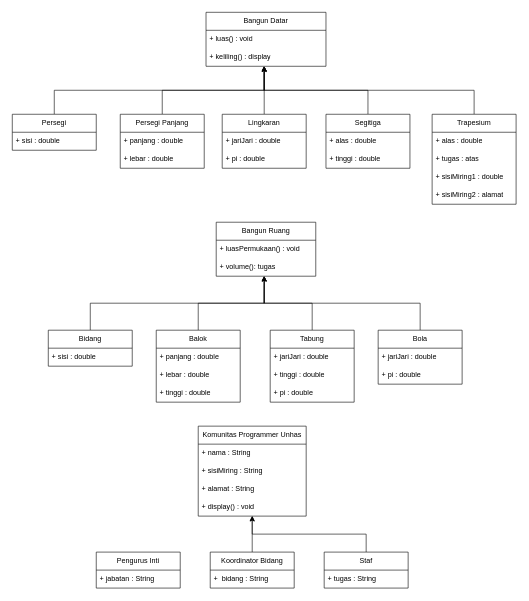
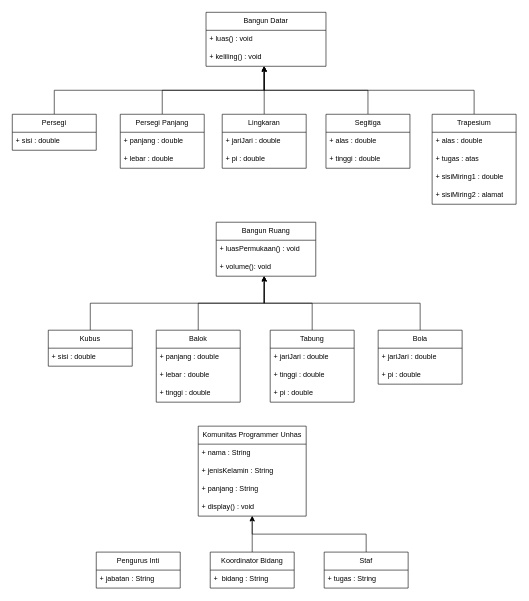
  <mxCell id="0" />
  <mxCell id="1" parent="0" />
  <mxCell id="2" value="Bangun Ruang" style="swimlane;fontStyle=0;childLayout=stackLayout;horizontal=1;startSize=30;horizontalStack=0;resizeParent=1;resizeParentMax=0;resizeLast=0;collapsible=1;marginBottom=0;whiteSpace=wrap;html=1;" parent="1" vertex="1"><mxGeometry x="360" y="370" width="166" height="90" as="geometry" /></mxCell>
  <mxCell id="3" value="+ luasPermukaan() : void" style="text;strokeColor=none;fillColor=none;align=left;verticalAlign=middle;spacingLeft=4;spacingRight=4;overflow=hidden;points=[[0,0.5],[1,0.5]];portConstraint=eastwest;rotatable=0;whiteSpace=wrap;html=1;" parent="2" vertex="1"><mxGeometry y="30" width="166" height="30" as="geometry" /></mxCell>
- <mxCell id="4" value="+ volume(): tugas" style="text;strokeColor=none;fillColor=none;align=left;verticalAlign=middle;spacingLeft=4;spacingRight=4;overflow=hidden;points=[[0,0.5],[1,0.5]];portConstraint=eastwest;rotatable=0;whiteSpace=wrap;html=1;" parent="2" vertex="1"><mxGeometry y="60" width="166" height="30" as="geometry" /></mxCell>
+ <mxCell id="4" value="+ volume(): void" style="text;strokeColor=none;fillColor=none;align=left;verticalAlign=middle;spacingLeft=4;spacingRight=4;overflow=hidden;points=[[0,0.5],[1,0.5]];portConstraint=eastwest;rotatable=0;whiteSpace=wrap;html=1;" parent="2" vertex="1"><mxGeometry y="60" width="166" height="30" as="geometry" /></mxCell>
  <mxCell id="5" style="edgeStyle=orthogonalEdgeStyle;rounded=0;orthogonalLoop=1;jettySize=auto;html=1;entryX=0.482;entryY=1;entryDx=0;entryDy=0;entryPerimeter=0;" edge="1" parent="1" source="6" target="4"><mxGeometry relative="1" as="geometry" /></mxCell>
- <mxCell id="6" value="Bidang" style="swimlane;fontStyle=0;childLayout=stackLayout;horizontal=1;startSize=30;horizontalStack=0;resizeParent=1;resizeParentMax=0;resizeLast=0;collapsible=1;marginBottom=0;whiteSpace=wrap;html=1;" parent="1" vertex="1"><mxGeometry x="80" y="550" width="140" height="60" as="geometry" /></mxCell>
+ <mxCell id="6" value="Kubus" style="swimlane;fontStyle=0;childLayout=stackLayout;horizontal=1;startSize=30;horizontalStack=0;resizeParent=1;resizeParentMax=0;resizeLast=0;collapsible=1;marginBottom=0;whiteSpace=wrap;html=1;" parent="1" vertex="1"><mxGeometry x="80" y="550" width="140" height="60" as="geometry" /></mxCell>
  <mxCell id="7" value="+ sisi : double" style="text;strokeColor=none;fillColor=none;align=left;verticalAlign=middle;spacingLeft=4;spacingRight=4;overflow=hidden;points=[[0,0.5],[1,0.5]];portConstraint=eastwest;rotatable=0;whiteSpace=wrap;html=1;" parent="6" vertex="1"><mxGeometry y="30" width="140" height="30" as="geometry" /></mxCell>
  <mxCell id="8" style="edgeStyle=orthogonalEdgeStyle;rounded=0;orthogonalLoop=1;jettySize=auto;html=1;entryX=0.482;entryY=1;entryDx=0;entryDy=0;entryPerimeter=0;" edge="1" parent="1" source="9" target="4"><mxGeometry relative="1" as="geometry" /></mxCell>
  <mxCell id="9" value="Balok" style="swimlane;fontStyle=0;childLayout=stackLayout;horizontal=1;startSize=30;horizontalStack=0;resizeParent=1;resizeParentMax=0;resizeLast=0;collapsible=1;marginBottom=0;whiteSpace=wrap;html=1;" parent="1" vertex="1"><mxGeometry x="260" y="550" width="140" height="120" as="geometry" /></mxCell>
  <mxCell id="10" value="+ panjang : double" style="text;strokeColor=none;fillColor=none;align=left;verticalAlign=middle;spacingLeft=4;spacingRight=4;overflow=hidden;points=[[0,0.5],[1,0.5]];portConstraint=eastwest;rotatable=0;whiteSpace=wrap;html=1;" parent="9" vertex="1"><mxGeometry y="30" width="140" height="30" as="geometry" /></mxCell>
  <mxCell id="11" value="+ lebar : double" style="text;strokeColor=none;fillColor=none;align=left;verticalAlign=middle;spacingLeft=4;spacingRight=4;overflow=hidden;points=[[0,0.5],[1,0.5]];portConstraint=eastwest;rotatable=0;whiteSpace=wrap;html=1;" parent="9" vertex="1"><mxGeometry y="60" width="140" height="30" as="geometry" /></mxCell>
  <mxCell id="12" value="+ tinggi : double" style="text;strokeColor=none;fillColor=none;align=left;verticalAlign=middle;spacingLeft=4;spacingRight=4;overflow=hidden;points=[[0,0.5],[1,0.5]];portConstraint=eastwest;rotatable=0;whiteSpace=wrap;html=1;" parent="9" vertex="1"><mxGeometry y="90" width="140" height="30" as="geometry" /></mxCell>
  <mxCell id="13" style="edgeStyle=orthogonalEdgeStyle;rounded=0;orthogonalLoop=1;jettySize=auto;html=1;entryX=0.482;entryY=1.013;entryDx=0;entryDy=0;entryPerimeter=0;" edge="1" parent="1" source="14" target="4"><mxGeometry relative="1" as="geometry" /></mxCell>
  <mxCell id="14" value="Tabung" style="swimlane;fontStyle=0;childLayout=stackLayout;horizontal=1;startSize=30;horizontalStack=0;resizeParent=1;resizeParentMax=0;resizeLast=0;collapsible=1;marginBottom=0;whiteSpace=wrap;html=1;" parent="1" vertex="1"><mxGeometry x="450" y="550" width="140" height="120" as="geometry" /></mxCell>
  <mxCell id="15" value="+ jariJari : double" style="text;strokeColor=none;fillColor=none;align=left;verticalAlign=middle;spacingLeft=4;spacingRight=4;overflow=hidden;points=[[0,0.5],[1,0.5]];portConstraint=eastwest;rotatable=0;whiteSpace=wrap;html=1;" parent="14" vertex="1"><mxGeometry y="30" width="140" height="30" as="geometry" /></mxCell>
  <mxCell id="16" value="+ tinggi : double" style="text;strokeColor=none;fillColor=none;align=left;verticalAlign=middle;spacingLeft=4;spacingRight=4;overflow=hidden;points=[[0,0.5],[1,0.5]];portConstraint=eastwest;rotatable=0;whiteSpace=wrap;html=1;" parent="14" vertex="1"><mxGeometry y="60" width="140" height="30" as="geometry" /></mxCell>
  <mxCell id="17" value="+ pi : double" style="text;strokeColor=none;fillColor=none;align=left;verticalAlign=middle;spacingLeft=4;spacingRight=4;overflow=hidden;points=[[0,0.5],[1,0.5]];portConstraint=eastwest;rotatable=0;whiteSpace=wrap;html=1;" parent="14" vertex="1"><mxGeometry y="90" width="140" height="30" as="geometry" /></mxCell>
  <mxCell id="18" style="edgeStyle=orthogonalEdgeStyle;rounded=0;orthogonalLoop=1;jettySize=auto;html=1;entryX=0.482;entryY=1;entryDx=0;entryDy=0;entryPerimeter=0;" edge="1" parent="1" source="19" target="4"><mxGeometry relative="1" as="geometry" /></mxCell>
  <mxCell id="19" value="Bola" style="swimlane;fontStyle=0;childLayout=stackLayout;horizontal=1;startSize=30;horizontalStack=0;resizeParent=1;resizeParentMax=0;resizeLast=0;collapsible=1;marginBottom=0;whiteSpace=wrap;html=1;" parent="1" vertex="1"><mxGeometry x="630" y="550" width="140" height="90" as="geometry" /></mxCell>
  <mxCell id="20" value="+ jariJari : double" style="text;strokeColor=none;fillColor=none;align=left;verticalAlign=middle;spacingLeft=4;spacingRight=4;overflow=hidden;points=[[0,0.5],[1,0.5]];portConstraint=eastwest;rotatable=0;whiteSpace=wrap;html=1;" parent="19" vertex="1"><mxGeometry y="30" width="140" height="30" as="geometry" /></mxCell>
  <mxCell id="21" value="+ pi : double" style="text;strokeColor=none;fillColor=none;align=left;verticalAlign=middle;spacingLeft=4;spacingRight=4;overflow=hidden;points=[[0,0.5],[1,0.5]];portConstraint=eastwest;rotatable=0;whiteSpace=wrap;html=1;" parent="19" vertex="1"><mxGeometry y="60" width="140" height="30" as="geometry" /></mxCell>
  <mxCell id="22" value="Komunitas Programmer Unhas" style="swimlane;fontStyle=0;childLayout=stackLayout;horizontal=1;startSize=30;horizontalStack=0;resizeParent=1;resizeParentMax=0;resizeLast=0;collapsible=1;marginBottom=0;whiteSpace=wrap;html=1;" parent="1" vertex="1"><mxGeometry x="330" y="710" width="180" height="150" as="geometry"><mxRectangle x="360" y="540" width="210" height="30" as="alternateBounds" /></mxGeometry></mxCell>
  <mxCell id="23" value="+ nama : String" style="text;strokeColor=none;fillColor=none;align=left;verticalAlign=middle;spacingLeft=4;spacingRight=4;overflow=hidden;points=[[0,0.5],[1,0.5]];portConstraint=eastwest;rotatable=0;whiteSpace=wrap;html=1;" parent="22" vertex="1"><mxGeometry y="30" width="180" height="30" as="geometry" /></mxCell>
- <mxCell id="24" value="+ sisiMiring : String" style="text;strokeColor=none;fillColor=none;align=left;verticalAlign=middle;spacingLeft=4;spacingRight=4;overflow=hidden;points=[[0,0.5],[1,0.5]];portConstraint=eastwest;rotatable=0;whiteSpace=wrap;html=1;" parent="22" vertex="1"><mxGeometry y="60" width="180" height="30" as="geometry" /></mxCell>
- <mxCell id="25" value="+ alamat : String" style="text;strokeColor=none;fillColor=none;align=left;verticalAlign=middle;spacingLeft=4;spacingRight=4;overflow=hidden;points=[[0,0.5],[1,0.5]];portConstraint=eastwest;rotatable=0;whiteSpace=wrap;html=1;" parent="22" vertex="1"><mxGeometry y="90" width="180" height="30" as="geometry" /></mxCell>
+ <mxCell id="24" value="+ jenisKelamin : String" style="text;strokeColor=none;fillColor=none;align=left;verticalAlign=middle;spacingLeft=4;spacingRight=4;overflow=hidden;points=[[0,0.5],[1,0.5]];portConstraint=eastwest;rotatable=0;whiteSpace=wrap;html=1;" parent="22" vertex="1"><mxGeometry y="60" width="180" height="30" as="geometry" /></mxCell>
+ <mxCell id="25" value="+ panjang : String" style="text;strokeColor=none;fillColor=none;align=left;verticalAlign=middle;spacingLeft=4;spacingRight=4;overflow=hidden;points=[[0,0.5],[1,0.5]];portConstraint=eastwest;rotatable=0;whiteSpace=wrap;html=1;" parent="22" vertex="1"><mxGeometry y="90" width="180" height="30" as="geometry" /></mxCell>
  <mxCell id="26" value="+ display() : void" style="text;strokeColor=none;fillColor=none;align=left;verticalAlign=middle;spacingLeft=4;spacingRight=4;overflow=hidden;points=[[0,0.5],[1,0.5]];portConstraint=eastwest;rotatable=0;whiteSpace=wrap;html=1;" parent="22" vertex="1"><mxGeometry y="120" width="180" height="30" as="geometry" /></mxCell>
  <mxCell id="27" value="Pengurus Inti" style="swimlane;fontStyle=0;childLayout=stackLayout;horizontal=1;startSize=30;horizontalStack=0;resizeParent=1;resizeParentMax=0;resizeLast=0;collapsible=1;marginBottom=0;whiteSpace=wrap;html=1;" parent="1" vertex="1"><mxGeometry x="160" y="920" width="140" height="60" as="geometry" /></mxCell>
  <mxCell id="28" value="+ jabatan : String" style="text;strokeColor=none;fillColor=none;align=left;verticalAlign=middle;spacingLeft=4;spacingRight=4;overflow=hidden;points=[[0,0.5],[1,0.5]];portConstraint=eastwest;rotatable=0;whiteSpace=wrap;html=1;" parent="27" vertex="1"><mxGeometry y="30" width="140" height="30" as="geometry" /></mxCell>
  <mxCell id="29" style="edgeStyle=orthogonalEdgeStyle;rounded=0;orthogonalLoop=1;jettySize=auto;html=1;entryX=0.5;entryY=0.99;entryDx=0;entryDy=0;entryPerimeter=0;" parent="1" source="30" target="26" edge="1"><mxGeometry relative="1" as="geometry" /></mxCell>
  <mxCell id="30" value="Koordinator Bidang" style="swimlane;fontStyle=0;childLayout=stackLayout;horizontal=1;startSize=30;horizontalStack=0;resizeParent=1;resizeParentMax=0;resizeLast=0;collapsible=1;marginBottom=0;whiteSpace=wrap;html=1;" parent="1" vertex="1"><mxGeometry x="350" y="920" width="140" height="60" as="geometry" /></mxCell>
  <mxCell id="31" value="+&amp;nbsp; bidang : String" style="text;strokeColor=none;fillColor=none;align=left;verticalAlign=middle;spacingLeft=4;spacingRight=4;overflow=hidden;points=[[0,0.5],[1,0.5]];portConstraint=eastwest;rotatable=0;whiteSpace=wrap;html=1;" parent="30" vertex="1"><mxGeometry y="30" width="140" height="30" as="geometry" /></mxCell>
  <mxCell id="32" style="edgeStyle=orthogonalEdgeStyle;rounded=0;orthogonalLoop=1;jettySize=auto;html=1;entryX=0.5;entryY=1.01;entryDx=0;entryDy=0;entryPerimeter=0;" parent="1" source="33" target="26" edge="1"><mxGeometry relative="1" as="geometry" /></mxCell>
  <mxCell id="33" value="Staf" style="swimlane;fontStyle=0;childLayout=stackLayout;horizontal=1;startSize=30;horizontalStack=0;resizeParent=1;resizeParentMax=0;resizeLast=0;collapsible=1;marginBottom=0;whiteSpace=wrap;html=1;" parent="1" vertex="1"><mxGeometry x="540" y="920" width="140" height="60" as="geometry" /></mxCell>
  <mxCell id="34" value="+ tugas : String" style="text;strokeColor=none;fillColor=none;align=left;verticalAlign=middle;spacingLeft=4;spacingRight=4;overflow=hidden;points=[[0,0.5],[1,0.5]];portConstraint=eastwest;rotatable=0;whiteSpace=wrap;html=1;" parent="33" vertex="1"><mxGeometry y="30" width="140" height="30" as="geometry" /></mxCell>
  <mxCell id="35" value="Bangun Datar" style="swimlane;fontStyle=0;childLayout=stackLayout;horizontal=1;startSize=30;horizontalStack=0;resizeParent=1;resizeParentMax=0;resizeLast=0;collapsible=1;marginBottom=0;whiteSpace=wrap;html=1;" vertex="1" parent="1"><mxGeometry x="343" y="20" width="200" height="90" as="geometry" /></mxCell>
  <mxCell id="36" value="+ luas() : void" style="text;strokeColor=none;fillColor=none;align=left;verticalAlign=middle;spacingLeft=4;spacingRight=4;overflow=hidden;points=[[0,0.5],[1,0.5]];portConstraint=eastwest;rotatable=0;whiteSpace=wrap;html=1;" vertex="1" parent="35"><mxGeometry y="30" width="200" height="30" as="geometry" /></mxCell>
- <mxCell id="37" value="+ keliling() : display" style="text;strokeColor=none;fillColor=none;align=left;verticalAlign=middle;spacingLeft=4;spacingRight=4;overflow=hidden;points=[[0,0.5],[1,0.5]];portConstraint=eastwest;rotatable=0;whiteSpace=wrap;html=1;" vertex="1" parent="35"><mxGeometry y="60" width="200" height="30" as="geometry" /></mxCell>
+ <mxCell id="37" value="+ keliling() : void" style="text;strokeColor=none;fillColor=none;align=left;verticalAlign=middle;spacingLeft=4;spacingRight=4;overflow=hidden;points=[[0,0.5],[1,0.5]];portConstraint=eastwest;rotatable=0;whiteSpace=wrap;html=1;" vertex="1" parent="35"><mxGeometry y="60" width="200" height="30" as="geometry" /></mxCell>
  <mxCell id="38" style="edgeStyle=orthogonalEdgeStyle;rounded=0;orthogonalLoop=1;jettySize=auto;html=1;entryX=0.485;entryY=1;entryDx=0;entryDy=0;entryPerimeter=0;" edge="1" parent="1" source="39" target="37"><mxGeometry relative="1" as="geometry" /></mxCell>
  <mxCell id="39" value="Persegi" style="swimlane;fontStyle=0;childLayout=stackLayout;horizontal=1;startSize=30;horizontalStack=0;resizeParent=1;resizeParentMax=0;resizeLast=0;collapsible=1;marginBottom=0;whiteSpace=wrap;html=1;" vertex="1" parent="1"><mxGeometry x="20" width="140" height="60" as="geometry" y="190" /></mxCell>
  <mxCell id="40" value="+ sisi : double" style="text;strokeColor=none;fillColor=none;align=left;verticalAlign=middle;spacingLeft=4;spacingRight=4;overflow=hidden;points=[[0,0.5],[1,0.5]];portConstraint=eastwest;rotatable=0;whiteSpace=wrap;html=1;" vertex="1" parent="39"><mxGeometry y="30" width="140" height="30" as="geometry" /></mxCell>
  <mxCell id="41" style="edgeStyle=orthogonalEdgeStyle;rounded=0;orthogonalLoop=1;jettySize=auto;html=1;entryX=0.485;entryY=1;entryDx=0;entryDy=0;entryPerimeter=0;" edge="1" parent="1" source="42" target="37"><mxGeometry relative="1" as="geometry" /></mxCell>
  <mxCell id="42" value="Persegi Panjang" style="swimlane;fontStyle=0;childLayout=stackLayout;horizontal=1;startSize=30;horizontalStack=0;resizeParent=1;resizeParentMax=0;resizeLast=0;collapsible=1;marginBottom=0;whiteSpace=wrap;html=1;" vertex="1" parent="1"><mxGeometry x="200" width="140" height="90" as="geometry" y="190" /></mxCell>
  <mxCell id="43" value="+ panjang : double" style="text;strokeColor=none;fillColor=none;align=left;verticalAlign=middle;spacingLeft=4;spacingRight=4;overflow=hidden;points=[[0,0.5],[1,0.5]];portConstraint=eastwest;rotatable=0;whiteSpace=wrap;html=1;" vertex="1" parent="42"><mxGeometry y="30" width="140" height="30" as="geometry" /></mxCell>
  <mxCell id="44" value="+ lebar : double" style="text;strokeColor=none;fillColor=none;align=left;verticalAlign=middle;spacingLeft=4;spacingRight=4;overflow=hidden;points=[[0,0.5],[1,0.5]];portConstraint=eastwest;rotatable=0;whiteSpace=wrap;html=1;" vertex="1" parent="42"><mxGeometry y="60" width="140" height="30" as="geometry" /></mxCell>
  <mxCell id="45" style="edgeStyle=orthogonalEdgeStyle;rounded=0;orthogonalLoop=1;jettySize=auto;html=1;entryX=0.485;entryY=1.027;entryDx=0;entryDy=0;entryPerimeter=0;" edge="1" parent="1" source="46" target="37"><mxGeometry relative="1" as="geometry" /></mxCell>
  <mxCell id="46" value="Lingkaran" style="swimlane;fontStyle=0;childLayout=stackLayout;horizontal=1;startSize=30;horizontalStack=0;resizeParent=1;resizeParentMax=0;resizeLast=0;collapsible=1;marginBottom=0;whiteSpace=wrap;html=1;" vertex="1" parent="1"><mxGeometry x="370" width="140" height="90" as="geometry" y="190" /></mxCell>
  <mxCell id="47" value="+ jariJari : double" style="text;strokeColor=none;fillColor=none;align=left;verticalAlign=middle;spacingLeft=4;spacingRight=4;overflow=hidden;points=[[0,0.5],[1,0.5]];portConstraint=eastwest;rotatable=0;whiteSpace=wrap;html=1;" vertex="1" parent="46"><mxGeometry y="30" width="140" height="30" as="geometry" /></mxCell>
  <mxCell id="48" value="+ pi : double" style="text;strokeColor=none;fillColor=none;align=left;verticalAlign=middle;spacingLeft=4;spacingRight=4;overflow=hidden;points=[[0,0.5],[1,0.5]];portConstraint=eastwest;rotatable=0;whiteSpace=wrap;html=1;" vertex="1" parent="46"><mxGeometry y="60" width="140" height="30" as="geometry" /></mxCell>
  <mxCell id="49" style="edgeStyle=orthogonalEdgeStyle;rounded=0;orthogonalLoop=1;jettySize=auto;html=1;entryX=0.485;entryY=1;entryDx=0;entryDy=0;entryPerimeter=0;" edge="1" parent="1" source="50" target="37"><mxGeometry relative="1" as="geometry" /></mxCell>
  <mxCell id="50" value="Segitiga" style="swimlane;fontStyle=0;childLayout=stackLayout;horizontal=1;startSize=30;horizontalStack=0;resizeParent=1;resizeParentMax=0;resizeLast=0;collapsible=1;marginBottom=0;whiteSpace=wrap;html=1;" vertex="1" parent="1"><mxGeometry x="543" width="140" height="90" as="geometry" y="190" /></mxCell>
  <mxCell id="51" value="+ alas : double" style="text;strokeColor=none;fillColor=none;align=left;verticalAlign=middle;spacingLeft=4;spacingRight=4;overflow=hidden;points=[[0,0.5],[1,0.5]];portConstraint=eastwest;rotatable=0;whiteSpace=wrap;html=1;" vertex="1" parent="50"><mxGeometry y="30" width="140" height="30" as="geometry" /></mxCell>
  <mxCell id="52" value="+ tinggi : double" style="text;strokeColor=none;fillColor=none;align=left;verticalAlign=middle;spacingLeft=4;spacingRight=4;overflow=hidden;points=[[0,0.5],[1,0.5]];portConstraint=eastwest;rotatable=0;whiteSpace=wrap;html=1;" vertex="1" parent="50"><mxGeometry y="60" width="140" height="30" as="geometry" /></mxCell>
  <mxCell id="53" style="edgeStyle=orthogonalEdgeStyle;rounded=0;orthogonalLoop=1;jettySize=auto;html=1;entryX=0.485;entryY=1;entryDx=0;entryDy=0;entryPerimeter=0;" edge="1" parent="1" source="54" target="37"><mxGeometry relative="1" as="geometry" /></mxCell>
  <mxCell id="54" value="Trapesium" style="swimlane;fontStyle=0;childLayout=stackLayout;horizontal=1;startSize=30;horizontalStack=0;resizeParent=1;resizeParentMax=0;resizeLast=0;collapsible=1;marginBottom=0;whiteSpace=wrap;html=1;" vertex="1" parent="1"><mxGeometry x="720" width="140" height="150" as="geometry" y="190" /></mxCell>
  <mxCell id="55" value="+ alas : double" style="text;strokeColor=none;fillColor=none;align=left;verticalAlign=middle;spacingLeft=4;spacingRight=4;overflow=hidden;points=[[0,0.5],[1,0.5]];portConstraint=eastwest;rotatable=0;whiteSpace=wrap;html=1;" vertex="1" parent="54"><mxGeometry y="30" width="140" height="30" as="geometry" /></mxCell>
  <mxCell id="56" value="+ tugas : atas" style="text;strokeColor=none;fillColor=none;align=left;verticalAlign=middle;spacingLeft=4;spacingRight=4;overflow=hidden;points=[[0,0.5],[1,0.5]];portConstraint=eastwest;rotatable=0;whiteSpace=wrap;html=1;" vertex="1" parent="54"><mxGeometry y="60" width="140" height="30" as="geometry" /></mxCell>
  <mxCell id="57" value="+ sisiMiring1 : double" style="text;strokeColor=none;fillColor=none;align=left;verticalAlign=middle;spacingLeft=4;spacingRight=4;overflow=hidden;points=[[0,0.5],[1,0.5]];portConstraint=eastwest;rotatable=0;whiteSpace=wrap;html=1;" vertex="1" parent="54"><mxGeometry y="90" width="140" height="30" as="geometry" /></mxCell>
  <mxCell id="58" value="+ sisiMiring2 : alamat" style="text;strokeColor=none;fillColor=none;align=left;verticalAlign=middle;spacingLeft=4;spacingRight=4;overflow=hidden;points=[[0,0.5],[1,0.5]];portConstraint=eastwest;rotatable=0;whiteSpace=wrap;html=1;" vertex="1" parent="54"><mxGeometry y="120" width="140" height="30" as="geometry" /></mxCell>
